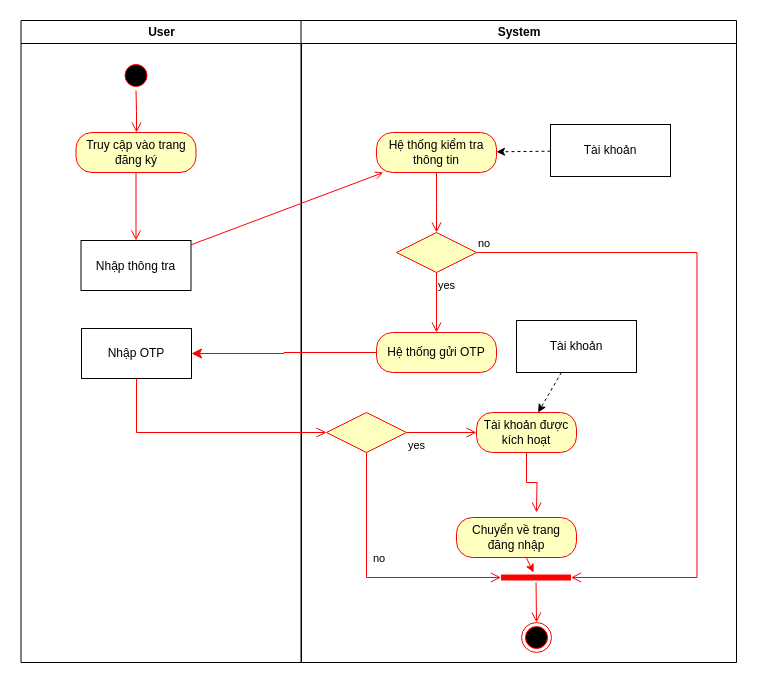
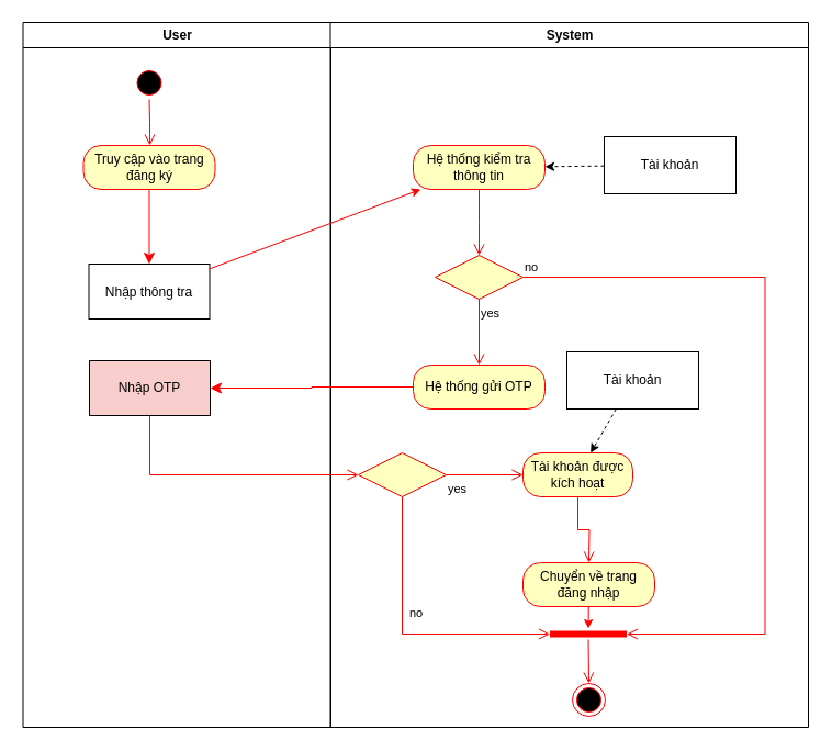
  <mxCell id="0" />
  <mxCell id="1" parent="0" />
  <mxCell id="2" value="User" style="swimlane;whiteSpace=wrap" parent="1" vertex="1"><mxGeometry x="20.5" y="20" width="280.5" height="642" as="geometry" /></mxCell>
  <mxCell id="3" value="" style="ellipse;shape=startState;fillColor=#000000;strokeColor=#ff0000;" parent="2" vertex="1"><mxGeometry x="100" y="40" width="30" height="30" as="geometry" /></mxCell>
  <mxCell id="4" value="" style="edgeStyle=elbowEdgeStyle;elbow=horizontal;verticalAlign=bottom;endArrow=open;endSize=8;strokeColor=#FF0000;endFill=1;rounded=0" parent="2" source="3" target="6" edge="1"><mxGeometry x="100" y="40" as="geometry"><mxPoint x="115.026" y="110" as="targetPoint" /></mxGeometry></mxCell>
  <mxCell id="5" value="Nhập thông tra" style="" parent="2" vertex="1"><mxGeometry x="60" y="220" width="110" height="50" as="geometry" /></mxCell>
  <mxCell id="6" value="&lt;span style=&quot;text-wrap: nowrap;&quot;&gt;Truy cập vào trang&lt;/span&gt;&lt;br style=&quot;padding: 0px; margin: 0px; text-wrap: nowrap;&quot;&gt;&lt;span style=&quot;text-wrap: nowrap;&quot;&gt;đăng ký&lt;/span&gt;" style="rounded=1;whiteSpace=wrap;html=1;arcSize=40;fontColor=#000000;fillColor=#ffffc0;strokeColor=#ff0000;" parent="2" vertex="1"><mxGeometry x="55" y="112" width="120" height="40" as="geometry" /></mxCell>
- <mxCell id="7" value="" style="edgeStyle=orthogonalEdgeStyle;html=1;verticalAlign=bottom;endArrow=open;endSize=8;strokeColor=#ff0000;rounded=0;" parent="2" source="6" target="5" edge="1"><mxGeometry relative="1" as="geometry"><mxPoint x="220.5" y="170" as="targetPoint" /></mxGeometry></mxCell>
- <mxCell id="8" value="Nhập OTP" style="html=1;whiteSpace=wrap;" parent="2" vertex="1"><mxGeometry x="60.5" y="308" width="110" height="50" as="geometry" /></mxCell>
+ <mxCell id="7" value="" style="edgeStyle=orthogonalEdgeStyle;html=1;verticalAlign=bottom;endArrow=classic;endSize=8;strokeColor=#ff0000;rounded=0;" parent="2" source="6" target="5" edge="1"><mxGeometry relative="1" as="geometry"><mxPoint x="220.5" y="170" as="targetPoint" /></mxGeometry></mxCell>
+ <mxCell id="8" value="Nhập OTP" style="html=1;whiteSpace=wrap;fillColor=#f8cecc;" parent="2" vertex="1"><mxGeometry x="60.5" y="308" width="110" height="50" as="geometry" /></mxCell>
  <mxCell id="9" value="System" style="swimlane;whiteSpace=wrap" parent="1" vertex="1"><mxGeometry x="300.5" y="20" width="435.5" height="642" as="geometry" /></mxCell>
  <mxCell id="10" value="Hệ thống kiểm tra thông tin" style="rounded=1;whiteSpace=wrap;html=1;arcSize=40;fontColor=#000000;fillColor=#ffffc0;strokeColor=#ff0000;" parent="9" vertex="1"><mxGeometry x="75.5" y="112" width="120" height="40" as="geometry" /></mxCell>
  <mxCell id="11" value="" style="edgeStyle=orthogonalEdgeStyle;html=1;verticalAlign=bottom;endArrow=open;endSize=8;strokeColor=#ff0000;rounded=0;" parent="9" source="10" edge="1"><mxGeometry relative="1" as="geometry"><mxPoint x="135.5" y="212" as="targetPoint" /></mxGeometry></mxCell>
  <mxCell id="12" value="" style="rounded=0;orthogonalLoop=1;jettySize=auto;html=1;dashed=1;" parent="9" source="13" target="10" edge="1"><mxGeometry relative="1" as="geometry" /></mxCell>
  <mxCell id="13" value="Tài khoản" style="rounded=0;whiteSpace=wrap;html=1;" parent="9" vertex="1"><mxGeometry x="249.5" y="104" width="120" height="52" as="geometry" /></mxCell>
  <mxCell id="14" value="" style="rhombus;whiteSpace=wrap;html=1;fontColor=#000000;fillColor=#ffffc0;strokeColor=#ff0000;" parent="9" vertex="1"><mxGeometry x="95.5" y="212" width="80" height="40" as="geometry" /></mxCell>
  <mxCell id="15" value="no" style="edgeStyle=orthogonalEdgeStyle;html=1;align=left;verticalAlign=bottom;endArrow=open;endSize=8;strokeColor=#ff0000;rounded=0;" parent="9" source="14" target="27" edge="1"><mxGeometry x="-1" relative="1" as="geometry"><mxPoint x="225.5" y="232" as="targetPoint" /><Array as="points"><mxPoint x="396" y="232" /><mxPoint x="396" y="557" /></Array></mxGeometry></mxCell>
  <mxCell id="16" value="yes" style="edgeStyle=orthogonalEdgeStyle;html=1;align=left;verticalAlign=top;endArrow=open;endSize=8;strokeColor=#ff0000;rounded=0;" parent="9" source="14" target="17" edge="1"><mxGeometry x="-1" relative="1" as="geometry"><mxPoint x="135.5" y="312" as="targetPoint" /></mxGeometry></mxCell>
  <mxCell id="17" value="Hệ thống gửi OTP" style="rounded=1;whiteSpace=wrap;html=1;arcSize=40;fontColor=#000000;fillColor=#ffffc0;strokeColor=#ff0000;" parent="9" vertex="1"><mxGeometry x="75.5" y="312" width="120" height="40" as="geometry" /></mxCell>
  <mxCell id="18" value="" style="rhombus;whiteSpace=wrap;html=1;fontColor=#000000;fillColor=#ffffc0;strokeColor=#ff0000;" parent="9" vertex="1"><mxGeometry x="25.5" y="392" width="80" height="40" as="geometry" /></mxCell>
  <mxCell id="19" value="no" style="html=1;align=left;verticalAlign=bottom;endArrow=open;endSize=8;strokeColor=#ff0000;rounded=0;" parent="9" source="18" target="27" edge="1"><mxGeometry y="10" relative="1" as="geometry"><mxPoint x="110.5" y="572" as="targetPoint" /><mxPoint as="offset" /><Array as="points"><mxPoint x="65.5" y="557" /></Array></mxGeometry></mxCell>
  <mxCell id="20" value="yes" style="edgeStyle=orthogonalEdgeStyle;html=1;align=left;verticalAlign=top;endArrow=open;endSize=8;strokeColor=#ff0000;rounded=0;" parent="9" source="18" target="21" edge="1"><mxGeometry x="-1" relative="1" as="geometry"><mxPoint x="175.5" y="412" as="targetPoint" /></mxGeometry></mxCell>
  <mxCell id="21" value="Tài khoản được kích hoạt" style="rounded=1;whiteSpace=wrap;html=1;arcSize=40;fontColor=#000000;fillColor=#ffffc0;strokeColor=#ff0000;" parent="9" vertex="1"><mxGeometry x="175.5" y="392" width="100" height="40" as="geometry" /></mxCell>
  <mxCell id="22" value="" style="edgeStyle=orthogonalEdgeStyle;html=1;verticalAlign=bottom;endArrow=open;endSize=8;strokeColor=#ff0000;rounded=0;" parent="9" source="21" edge="1"><mxGeometry relative="1" as="geometry"><mxPoint x="235.5" y="492" as="targetPoint" /></mxGeometry></mxCell>
  <mxCell id="23" value="" style="rounded=0;orthogonalLoop=1;jettySize=auto;html=1;dashed=1;" parent="9" source="24" target="21" edge="1"><mxGeometry relative="1" as="geometry"><mxPoint x="205.5" y="382" as="targetPoint" /></mxGeometry></mxCell>
  <mxCell id="24" value="Tài khoản" style="rounded=0;whiteSpace=wrap;html=1;" parent="9" vertex="1"><mxGeometry x="215.5" y="300" width="120" height="52" as="geometry" /></mxCell>
  <mxCell id="25" value="" style="rounded=0;orthogonalLoop=1;jettySize=auto;html=1;strokeColor=#FF0000;" edge="1" parent="9" source="26" target="27"><mxGeometry relative="1" as="geometry" /></mxCell>
- <mxCell id="26" value="Chuyển về trang đăng nhập" style="rounded=1;whiteSpace=wrap;html=1;arcSize=40;fontColor=#000000;fillColor=#ffffc0;strokeColor=#ff0000;" parent="9" vertex="1"><mxGeometry x="155.5" y="497" width="120" height="40" as="geometry" /></mxCell>
+ <mxCell id="26" value="Chuyển về trang đăng nhập" style="rounded=1;whiteSpace=wrap;html=1;arcSize=40;fontColor=#000000;fillColor=#ffffc0;strokeColor=#ff0000;" parent="9" vertex="1"><mxGeometry x="175.5" y="492" width="120" height="40" as="geometry" /></mxCell>
  <mxCell id="27" value="" style="shape=line;html=1;strokeWidth=6;strokeColor=#ff0000;" vertex="1" parent="9"><mxGeometry x="200" y="552" width="70" height="10" as="geometry" /></mxCell>
  <mxCell id="28" value="" style="html=1;verticalAlign=bottom;endArrow=open;endSize=8;strokeColor=#ff0000;rounded=0;" edge="1" source="27" parent="9" target="29"><mxGeometry relative="1" as="geometry"><mxPoint x="235.5" y="622" as="targetPoint" /></mxGeometry></mxCell>
  <mxCell id="29" value="" style="ellipse;html=1;shape=endState;fillColor=#000000;strokeColor=#ff0000;" vertex="1" parent="9"><mxGeometry x="220.5" y="602" width="30" height="30" as="geometry" /></mxCell>
- <mxCell id="30" value="" style="endArrow=open;strokeColor=#FF0000;endFill=1;rounded=0;" parent="1" source="5" target="10" edge="1"><mxGeometry relative="1" as="geometry"><mxPoint x="320.955" y="180" as="targetPoint" /></mxGeometry></mxCell>
+ <mxCell id="30" value="" style="endArrow=classic;strokeColor=#FF0000;endFill=1;rounded=0;" parent="1" source="5" target="10" edge="1"><mxGeometry relative="1" as="geometry"><mxPoint x="320.955" y="180" as="targetPoint" /></mxGeometry></mxCell>
  <mxCell id="31" value="" style="edgeStyle=orthogonalEdgeStyle;html=1;verticalAlign=bottom;endArrow=classic;endSize=8;strokeColor=#ff0000;rounded=0;" parent="1" source="17" target="8" edge="1"><mxGeometry relative="1" as="geometry"><mxPoint x="436" y="432" as="targetPoint" /></mxGeometry></mxCell>
  <mxCell id="32" value="" style="edgeStyle=orthogonalEdgeStyle;html=1;verticalAlign=bottom;endArrow=open;endSize=8;strokeColor=#ff0000;rounded=0;" parent="1" source="8" target="18" edge="1"><mxGeometry relative="1" as="geometry"><mxPoint x="226" y="512" as="targetPoint" /><mxPoint x="386" y="362" as="sourcePoint" /><Array as="points"><mxPoint x="136" y="432" /></Array></mxGeometry></mxCell>
